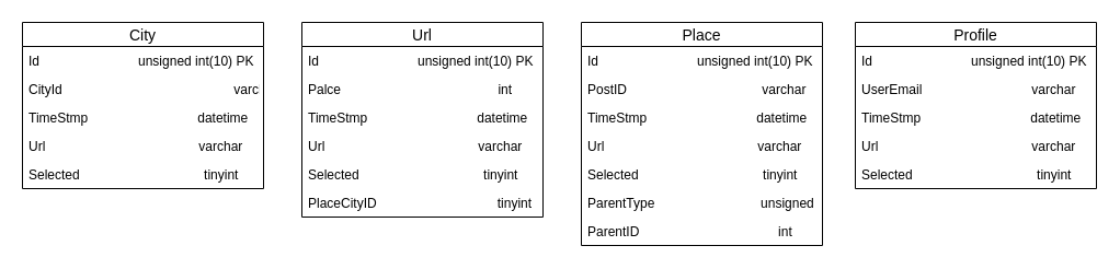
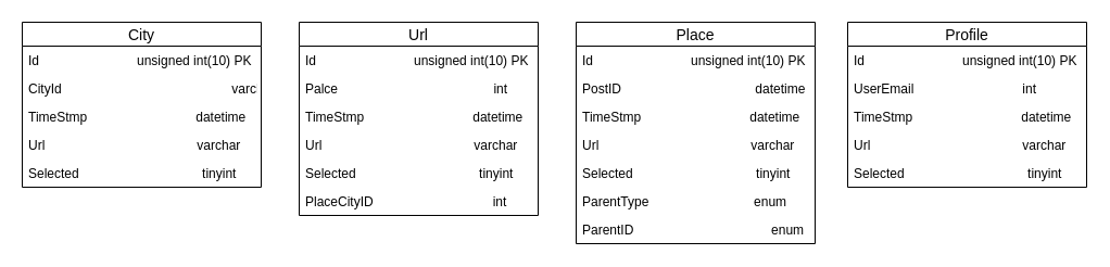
  <mxCell id="0" />
  <mxCell id="1" parent="0" />
  <mxCell id="2" value="City" style="swimlane;fontStyle=0;childLayout=stackLayout;horizontal=1;startSize=22;horizontalStack=0;resizeParent=1;resizeParentMax=0;resizeLast=0;collapsible=1;marginBottom=0;align=center;fontSize=14;" vertex="1" parent="1"><mxGeometry x="20" y="20" width="220" height="152" as="geometry" /></mxCell>
  <mxCell id="3" value="Id                           unsigned int(10) PK" style="text;strokeColor=none;fillColor=none;spacingLeft=4;spacingRight=4;overflow=hidden;rotatable=0;points=[[0,0.5],[1,0.5]];portConstraint=eastwest;fontSize=12;" vertex="1" parent="2"><mxGeometry y="22" width="220" height="26" as="geometry" /></mxCell>
  <mxCell id="4" value="CityId                                               varchar" style="text;strokeColor=none;fillColor=none;spacingLeft=4;spacingRight=4;overflow=hidden;rotatable=0;points=[[0,0.5],[1,0.5]];portConstraint=eastwest;fontSize=12;" vertex="1" parent="2"><mxGeometry y="48" width="220" height="26" as="geometry" /></mxCell>
  <mxCell id="5" value="TimeStmp                              datetime" style="text;strokeColor=none;fillColor=none;spacingLeft=4;spacingRight=4;overflow=hidden;rotatable=0;points=[[0,0.5],[1,0.5]];portConstraint=eastwest;fontSize=12;" vertex="1" parent="2"><mxGeometry y="74" width="220" height="26" as="geometry" /></mxCell>
  <mxCell id="6" value="Url                                          varchar" style="text;strokeColor=none;fillColor=none;spacingLeft=4;spacingRight=4;overflow=hidden;rotatable=0;points=[[0,0.5],[1,0.5]];portConstraint=eastwest;fontSize=12;" vertex="1" parent="2"><mxGeometry y="100" width="220" height="26" as="geometry" /></mxCell>
  <mxCell id="7" value="Selected                                  tinyint" style="text;strokeColor=none;fillColor=none;spacingLeft=4;spacingRight=4;overflow=hidden;rotatable=0;points=[[0,0.5],[1,0.5]];portConstraint=eastwest;fontSize=12;" vertex="1" parent="2"><mxGeometry y="126" width="220" height="26" as="geometry" /></mxCell>
  <mxCell id="8" value="Url" style="swimlane;fontStyle=0;childLayout=stackLayout;horizontal=1;startSize=22;horizontalStack=0;resizeParent=1;resizeParentMax=0;resizeLast=0;collapsible=1;marginBottom=0;align=center;fontSize=14;" vertex="1" parent="1"><mxGeometry x="275" y="20" width="220" height="178" as="geometry" /></mxCell>
  <mxCell id="9" value="Id                           unsigned int(10) PK" style="text;strokeColor=none;fillColor=none;spacingLeft=4;spacingRight=4;overflow=hidden;rotatable=0;points=[[0,0.5],[1,0.5]];portConstraint=eastwest;fontSize=12;" vertex="1" parent="8"><mxGeometry y="22" width="220" height="26" as="geometry" /></mxCell>
  <mxCell id="10" value="Palce                                           int" style="text;strokeColor=none;fillColor=none;spacingLeft=4;spacingRight=4;overflow=hidden;rotatable=0;points=[[0,0.5],[1,0.5]];portConstraint=eastwest;fontSize=12;" vertex="1" parent="8"><mxGeometry y="48" width="220" height="26" as="geometry" /></mxCell>
  <mxCell id="11" value="TimeStmp                              datetime" style="text;strokeColor=none;fillColor=none;spacingLeft=4;spacingRight=4;overflow=hidden;rotatable=0;points=[[0,0.5],[1,0.5]];portConstraint=eastwest;fontSize=12;" vertex="1" parent="8"><mxGeometry y="74" width="220" height="26" as="geometry" /></mxCell>
  <mxCell id="12" value="Url                                          varchar" style="text;strokeColor=none;fillColor=none;spacingLeft=4;spacingRight=4;overflow=hidden;rotatable=0;points=[[0,0.5],[1,0.5]];portConstraint=eastwest;fontSize=12;" vertex="1" parent="8"><mxGeometry y="100" width="220" height="26" as="geometry" /></mxCell>
  <mxCell id="13" value="Selected                                  tinyint" style="text;strokeColor=none;fillColor=none;spacingLeft=4;spacingRight=4;overflow=hidden;rotatable=0;points=[[0,0.5],[1,0.5]];portConstraint=eastwest;fontSize=12;" vertex="1" parent="8"><mxGeometry y="126" width="220" height="26" as="geometry" /></mxCell>
- <mxCell id="14" value="PlaceCityID                                 tinyint" style="text;strokeColor=none;fillColor=none;spacingLeft=4;spacingRight=4;overflow=hidden;rotatable=0;points=[[0,0.5],[1,0.5]];portConstraint=eastwest;fontSize=12;" vertex="1" parent="8"><mxGeometry y="152" width="220" height="26" as="geometry" /></mxCell>
+ <mxCell id="14" value="PlaceCityID                                 int" style="text;strokeColor=none;fillColor=none;spacingLeft=4;spacingRight=4;overflow=hidden;rotatable=0;points=[[0,0.5],[1,0.5]];portConstraint=eastwest;fontSize=12;" vertex="1" parent="8"><mxGeometry y="152" width="220" height="26" as="geometry" /></mxCell>
  <mxCell id="15" value="Place" style="swimlane;fontStyle=0;childLayout=stackLayout;horizontal=1;startSize=22;horizontalStack=0;resizeParent=1;resizeParentMax=0;resizeLast=0;collapsible=1;marginBottom=0;align=center;fontSize=14;" vertex="1" parent="1"><mxGeometry x="530" y="20" width="220" height="204" as="geometry" /></mxCell>
  <mxCell id="16" value="Id                           unsigned int(10) PK" style="text;strokeColor=none;fillColor=none;spacingLeft=4;spacingRight=4;overflow=hidden;rotatable=0;points=[[0,0.5],[1,0.5]];portConstraint=eastwest;fontSize=12;" vertex="1" parent="15"><mxGeometry y="22" width="220" height="26" as="geometry" /></mxCell>
- <mxCell id="17" value="PostID                                     varchar" style="text;strokeColor=none;fillColor=none;spacingLeft=4;spacingRight=4;overflow=hidden;rotatable=0;points=[[0,0.5],[1,0.5]];portConstraint=eastwest;fontSize=12;" vertex="1" parent="15"><mxGeometry y="48" width="220" height="26" as="geometry" /></mxCell>
+ <mxCell id="17" value="PostID                                     datetime" style="text;strokeColor=none;fillColor=none;spacingLeft=4;spacingRight=4;overflow=hidden;rotatable=0;points=[[0,0.5],[1,0.5]];portConstraint=eastwest;fontSize=12;" vertex="1" parent="15"><mxGeometry y="48" width="220" height="26" as="geometry" /></mxCell>
  <mxCell id="18" value="TimeStmp                              datetime" style="text;strokeColor=none;fillColor=none;spacingLeft=4;spacingRight=4;overflow=hidden;rotatable=0;points=[[0,0.5],[1,0.5]];portConstraint=eastwest;fontSize=12;" vertex="1" parent="15"><mxGeometry y="74" width="220" height="26" as="geometry" /></mxCell>
  <mxCell id="19" value="Url                                          varchar" style="text;strokeColor=none;fillColor=none;spacingLeft=4;spacingRight=4;overflow=hidden;rotatable=0;points=[[0,0.5],[1,0.5]];portConstraint=eastwest;fontSize=12;" vertex="1" parent="15"><mxGeometry y="100" width="220" height="26" as="geometry" /></mxCell>
  <mxCell id="20" value="Selected                                  tinyint" style="text;strokeColor=none;fillColor=none;spacingLeft=4;spacingRight=4;overflow=hidden;rotatable=0;points=[[0,0.5],[1,0.5]];portConstraint=eastwest;fontSize=12;" vertex="1" parent="15"><mxGeometry y="126" width="220" height="26" as="geometry" /></mxCell>
- <mxCell id="21" value="ParentType                             unsigned" style="text;strokeColor=none;fillColor=none;spacingLeft=4;spacingRight=4;overflow=hidden;rotatable=0;points=[[0,0.5],[1,0.5]];portConstraint=eastwest;fontSize=12;" vertex="1" parent="15"><mxGeometry y="152" width="220" height="26" as="geometry" /></mxCell>
- <mxCell id="22" value="ParentID                                      int" style="text;strokeColor=none;fillColor=none;spacingLeft=4;spacingRight=4;overflow=hidden;rotatable=0;points=[[0,0.5],[1,0.5]];portConstraint=eastwest;fontSize=12;" vertex="1" parent="15"><mxGeometry y="178" width="220" height="26" as="geometry" /></mxCell>
+ <mxCell id="21" value="ParentType                             enum" style="text;strokeColor=none;fillColor=none;spacingLeft=4;spacingRight=4;overflow=hidden;rotatable=0;points=[[0,0.5],[1,0.5]];portConstraint=eastwest;fontSize=12;" vertex="1" parent="15"><mxGeometry y="152" width="220" height="26" as="geometry" /></mxCell>
+ <mxCell id="22" value="ParentID                                      enum" style="text;strokeColor=none;fillColor=none;spacingLeft=4;spacingRight=4;overflow=hidden;rotatable=0;points=[[0,0.5],[1,0.5]];portConstraint=eastwest;fontSize=12;" vertex="1" parent="15"><mxGeometry y="178" width="220" height="26" as="geometry" /></mxCell>
  <mxCell id="23" value="Profile" style="swimlane;fontStyle=0;childLayout=stackLayout;horizontal=1;startSize=22;horizontalStack=0;resizeParent=1;resizeParentMax=0;resizeLast=0;collapsible=1;marginBottom=0;align=center;fontSize=14;" vertex="1" parent="1"><mxGeometry x="780" y="20" width="220" height="152" as="geometry" /></mxCell>
  <mxCell id="24" value="Id                           unsigned int(10) PK" style="text;strokeColor=none;fillColor=none;spacingLeft=4;spacingRight=4;overflow=hidden;rotatable=0;points=[[0,0.5],[1,0.5]];portConstraint=eastwest;fontSize=12;" vertex="1" parent="23"><mxGeometry y="22" width="220" height="26" as="geometry" /></mxCell>
- <mxCell id="25" value="UserEmail                              varchar" style="text;strokeColor=none;fillColor=none;spacingLeft=4;spacingRight=4;overflow=hidden;rotatable=0;points=[[0,0.5],[1,0.5]];portConstraint=eastwest;fontSize=12;" vertex="1" parent="23"><mxGeometry y="48" width="220" height="26" as="geometry" /></mxCell>
+ <mxCell id="25" value="UserEmail                              int" style="text;strokeColor=none;fillColor=none;spacingLeft=4;spacingRight=4;overflow=hidden;rotatable=0;points=[[0,0.5],[1,0.5]];portConstraint=eastwest;fontSize=12;" vertex="1" parent="23"><mxGeometry y="48" width="220" height="26" as="geometry" /></mxCell>
  <mxCell id="26" value="TimeStmp                              datetime" style="text;strokeColor=none;fillColor=none;spacingLeft=4;spacingRight=4;overflow=hidden;rotatable=0;points=[[0,0.5],[1,0.5]];portConstraint=eastwest;fontSize=12;" vertex="1" parent="23"><mxGeometry y="74" width="220" height="26" as="geometry" /></mxCell>
  <mxCell id="27" value="Url                                          varchar" style="text;strokeColor=none;fillColor=none;spacingLeft=4;spacingRight=4;overflow=hidden;rotatable=0;points=[[0,0.5],[1,0.5]];portConstraint=eastwest;fontSize=12;" vertex="1" parent="23"><mxGeometry y="100" width="220" height="26" as="geometry" /></mxCell>
  <mxCell id="28" value="Selected                                  tinyint" style="text;strokeColor=none;fillColor=none;spacingLeft=4;spacingRight=4;overflow=hidden;rotatable=0;points=[[0,0.5],[1,0.5]];portConstraint=eastwest;fontSize=12;" vertex="1" parent="23"><mxGeometry y="126" width="220" height="26" as="geometry" /></mxCell>
